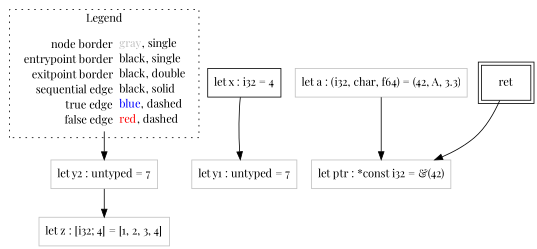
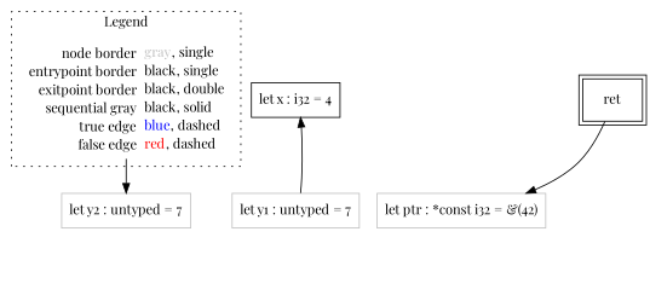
  digraph {
    fontname="Playfair Display"
    node [fontname="Playfair Display" shape=rect color=gray]
    edge [color=black fontname="Playfair Display"]
-   n1 [label=<<table border="0" cellpadding="2" cellspacing="0" cellborder="0"><tr><td align="right">node border&nbsp;</td><td align="left"><font color="gray">gray</font>, single</td></tr><tr><td align="right">entrypoint border&nbsp;</td><td align="left"><font color="black">black</font>, single</td></tr><tr><td align="right">exitpoint border&nbsp;</td><td align="left"><font color="black">black</font>, double</td></tr><tr><td align="right">sequential edge&nbsp;</td><td align="left"><font color="black">black</font>, solid</td></tr><tr><td align="right">true edge&nbsp;</td><td align="left"><font color="blue">blue</font>, dashed</td></tr><tr><td align="right">false edge&nbsp;</td><td align="left"><font color="red">red</font>, dashed</td></tr></table>> shape=plaintext color=""]
+   n1 [label=<<table border="0" cellpadding="2" cellspacing="0" cellborder="0"><tr><td align="right">node border&nbsp;</td><td align="left"><font color="gray">gray</font>, single</td></tr><tr><td align="right">entrypoint border&nbsp;</td><td align="left"><font color="black">black</font>, single</td></tr><tr><td align="right">exitpoint border&nbsp;</td><td align="left"><font color="black">black</font>, double</td></tr><tr><td align="right">sequential gray&nbsp;</td><td align="left"><font color="black">black</font>, solid</td></tr><tr><td align="right">true edge&nbsp;</td><td align="left"><font color="blue">blue</font>, dashed</td></tr><tr><td align="right">false edge&nbsp;</td><td align="left"><font color="red">red</font>, dashed</td></tr></table>> shape=plaintext color=""]
    n2 [label=<let y2 : untyped = 7>]
    n3 [color=black label=<let x : i32 = 4>]
    n4 [label=<let y1 : untyped = 7>]
-   n5 [label=<let z : [i32; 4] = [1, 2, 3, 4]>]
-   n6 [label=<let a : (i32, char, f64) = (42, A, 3.3)>]
    n7 [label=<let ptr : *const i32 = &amp;(42)>]
    n8 [color=black label=<ret> peripheries=2]
    subgraph cluster_1 {
      label=Legend
      style=dotted
      n1
    }
    n1 -> n2
-   n2 -> n5
-   n3 -> n4
-   n6 -> n7
+   n4 -> n3
    n8 -> n7
  }
